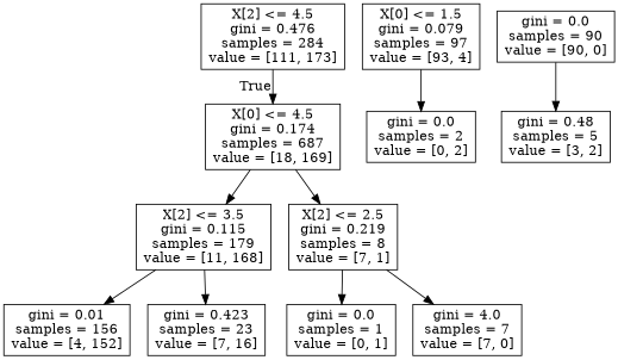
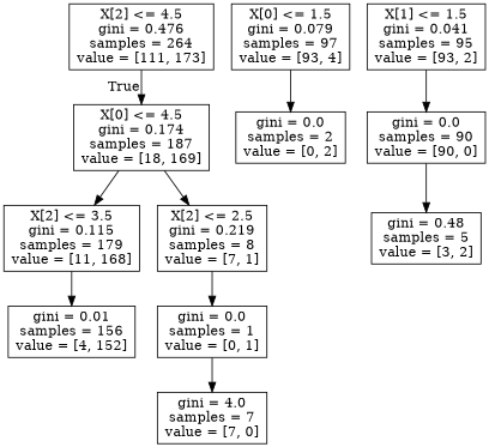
  digraph {
    node [shape=box]
-   n1 [label="X[2] <= 4.5\ngini = 0.476\nsamples = 284\nvalue = [111, 173]"]
-   n2 [label="X[0] <= 4.5\ngini = 0.174\nsamples = 687\nvalue = [18, 169]"]
+   n1 [label="X[2] <= 4.5\ngini = 0.476\nsamples = 264\nvalue = [111, 173]"]
+   n2 [label="X[0] <= 4.5\ngini = 0.174\nsamples = 187\nvalue = [18, 169]"]
    n3 [label="X[2] <= 3.5\ngini = 0.115\nsamples = 179\nvalue = [11, 168]"]
    n4 [label="X[2] <= 2.5\ngini = 0.219\nsamples = 8\nvalue = [7, 1]"]
    n5 [label="X[0] <= 1.5\ngini = 0.079\nsamples = 97\nvalue = [93, 4]"]
    n6 [label="gini = 0.0\nsamples = 2\nvalue = [0, 2]"]
    n7 [label="gini = 0.01\nsamples = 156\nvalue = [4, 152]"]
-   n8 [label="gini = 0.423\nsamples = 23\nvalue = [7, 16]"]
    n9 [label="gini = 0.0\nsamples = 1\nvalue = [0, 1]"]
    n10 [label="gini = 4.0\nsamples = 7\nvalue = [7, 0]"]
+   n11 [label="X[1] <= 1.5\ngini = 0.041\nsamples = 95\nvalue = [93, 2]"]
    n12 [label="gini = 0.0\nsamples = 90\nvalue = [90, 0]"]
    n13 [label="gini = 0.48\nsamples = 5\nvalue = [3, 2]"]
    n1 -> n2 [headlabel=True labelangle=45 labeldistance=2.5]
    n2 -> n3
    n2 -> n4
    n3 -> n7
-   n3 -> n8
    n4 -> n9
-   n4 -> n10
+   n9 -> n10
    n5 -> n6
+   n11 -> n12
    n12 -> n13
  }
